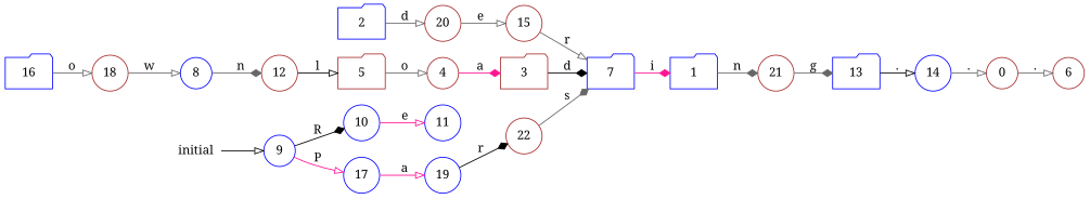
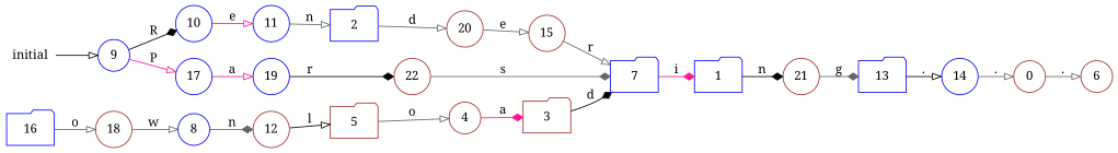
  digraph {
    fontname="Noto Serif"
    rankdir=LR
    node [color=blue fontname="Noto Serif" shape=circle]
    edge [arrowhead=onormal color=gray40 fontname="Noto Serif"]
    0 [color=brown]
    6 [color=brown]
    1 [shape=folder]
    21 [color=brown]
    13 [shape=folder]
    14
    2 [shape=folder]
    20 [color=brown]
    15 [color=brown]
    7 [shape=folder]
    3 [color=brown shape=folder]
    4 [color=brown]
    5 [color=brown shape=folder]
    12 [color=brown]
    8
    9
    10
    17
    11
    16 [shape=folder]
    18 [color=brown]
    19
    initial [shape=plaintext]
    22 [color=brown]
    0 -> 6 [label="."]
-   1 -> 21 [arrowhead=diamond label=n]
+   1 -> 21 [arrowhead=diamond color=black label=n]
    21 -> 13 [arrowhead=diamond label=g]
    13 -> 14 [color=black label="."]
    14 -> 0 [label="."]
    2 -> 20 [label=d]
    20 -> 15 [label=e]
    15 -> 7 [label=r]
    7 -> 1 [arrowhead=diamond color=deeppink label=i]
    3 -> 7 [arrowhead=diamond color=black label=d]
    4 -> 3 [arrowhead=diamond color=deeppink label=a]
    5 -> 4 [label=o]
    12 -> 5 [color=black label=l]
    8 -> 12 [arrowhead=diamond label=n]
    9 -> 10 [arrowhead=diamond color=black label=R]
    9 -> 17 [color=deeppink label=P]
    10 -> 11 [color=deeppink label=e]
    17 -> 19 [color=deeppink label=a]
+   11 -> 2 [label=n]
    16 -> 18 [label=o]
    18 -> 8 [label=w]
    19 -> 22 [arrowhead=diamond color=black label=r]
    initial -> 9 [color=black]
    22 -> 7 [arrowhead=diamond label=s]
  }
